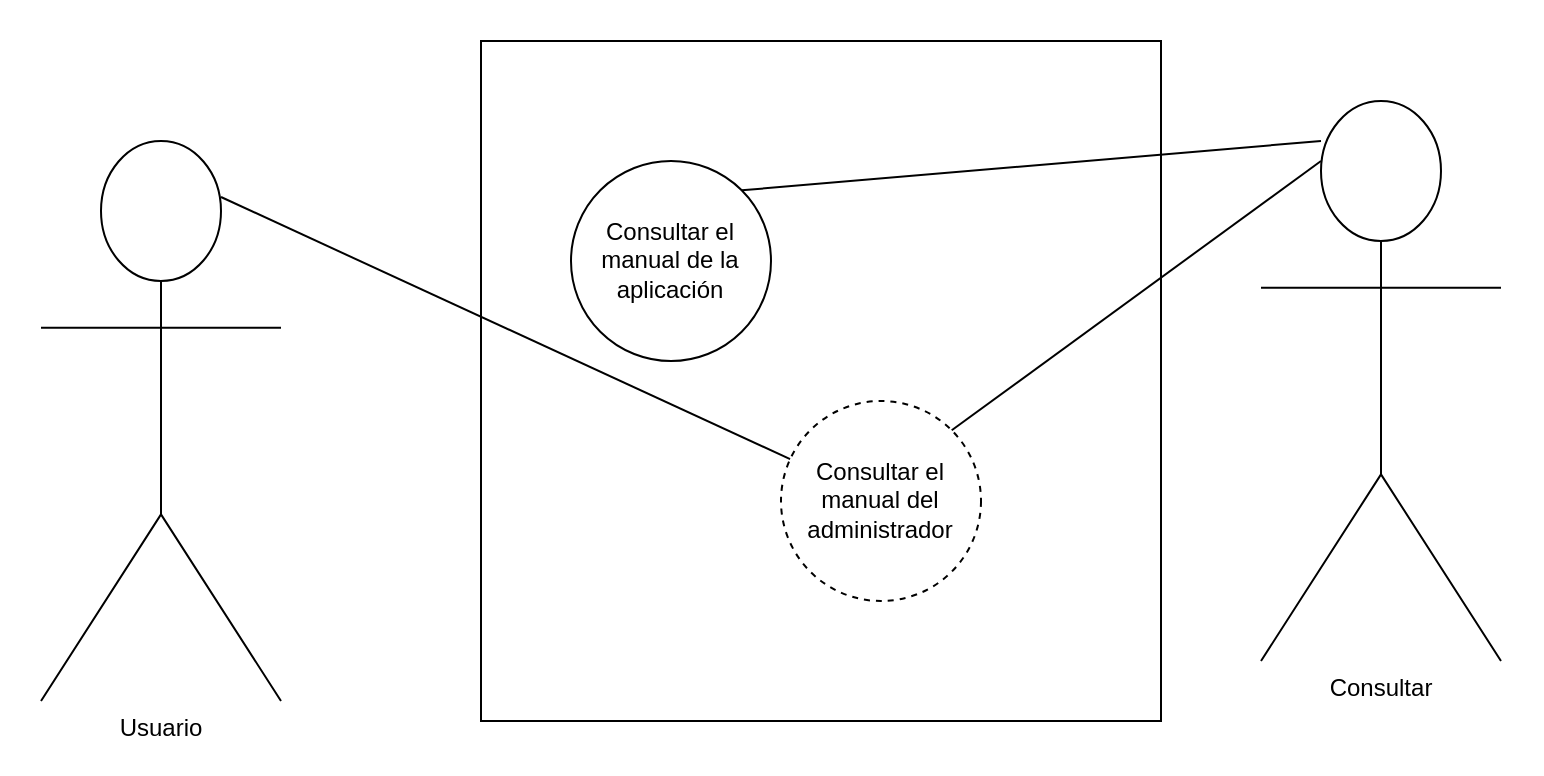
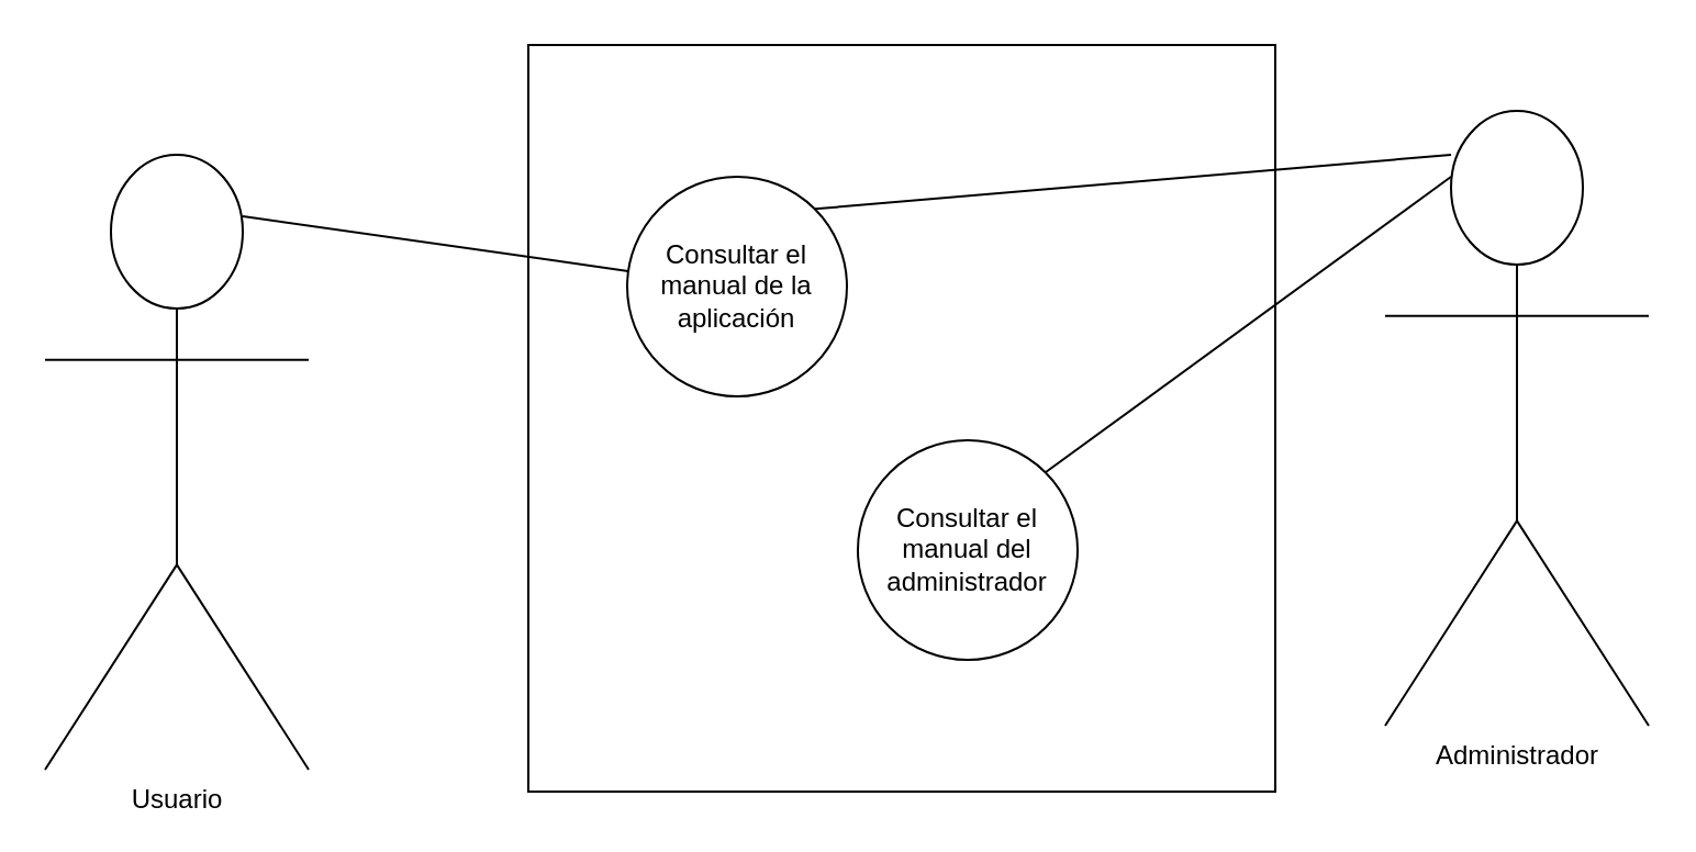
  <mxCell id="0" />
  <mxCell id="1" parent="0" />
  <mxCell id="2" value="&lt;div&gt;Usuario &lt;/div&gt;&lt;div&gt;&lt;br&gt;&lt;/div&gt;" style="shape=umlActor;verticalLabelPosition=bottom;verticalAlign=top;html=1;outlineConnect=0;" parent="1" vertex="1"><mxGeometry x="20" y="70" width="120" height="280" as="geometry" /></mxCell>
  <mxCell id="3" value="" style="whiteSpace=wrap;html=1;aspect=fixed;" parent="1" vertex="1"><mxGeometry x="240" y="20" width="340" height="340" as="geometry" /></mxCell>
  <mxCell id="4" value="Consultar el manual de la aplicación" style="ellipse;whiteSpace=wrap;html=1;aspect=fixed;" parent="1" vertex="1"><mxGeometry x="285" y="80" width="100" height="100" as="geometry" /></mxCell>
- <mxCell id="5" value="" style="endArrow=none;html=1;rounded=0;exitX=0.75;exitY=0.1;exitDx=0;exitDy=0;exitPerimeter=0;" parent="1" source="2" target="7" edge="1"><mxGeometry width="50" height="50" relative="1" as="geometry"><mxPoint x="340" y="330" as="sourcePoint" /><mxPoint x="390" y="280" as="targetPoint" /></mxGeometry></mxCell>
- <mxCell id="6" value="Consultar" style="shape=umlActor;verticalLabelPosition=bottom;verticalAlign=top;html=1;outlineConnect=0;" parent="1" vertex="1"><mxGeometry x="630" y="50" width="120" height="280" as="geometry" /></mxCell>
- <mxCell id="7" value="Consultar el manual del administrador " style="ellipse;whiteSpace=wrap;html=1;aspect=fixed;dashed=1;" parent="1" vertex="1"><mxGeometry x="390" y="200" width="100" height="100" as="geometry" /></mxCell>
+ <mxCell id="5" value="" style="endArrow=none;html=1;rounded=0;exitX=0.75;exitY=0.1;exitDx=0;exitDy=0;exitPerimeter=0;" parent="1" source="2" target="4" edge="1"><mxGeometry width="50" height="50" relative="1" as="geometry"><mxPoint x="340" y="330" as="sourcePoint" /><mxPoint x="390" y="280" as="targetPoint" /></mxGeometry></mxCell>
+ <mxCell id="6" value="Administrador" style="shape=umlActor;verticalLabelPosition=bottom;verticalAlign=top;html=1;outlineConnect=0;" parent="1" vertex="1"><mxGeometry x="630" y="50" width="120" height="280" as="geometry" /></mxCell>
+ <mxCell id="7" value="Consultar el manual del administrador " style="ellipse;whiteSpace=wrap;html=1;aspect=fixed;" parent="1" vertex="1"><mxGeometry x="390" y="200" width="100" height="100" as="geometry" /></mxCell>
  <mxCell id="8" value="" style="endArrow=none;html=1;rounded=0;entryX=1;entryY=0;entryDx=0;entryDy=0;" parent="1" target="7" edge="1"><mxGeometry width="50" height="50" relative="1" as="geometry"><mxPoint x="660" y="80" as="sourcePoint" /><mxPoint x="1010" y="280" as="targetPoint" /></mxGeometry></mxCell>
  <mxCell id="9" value="" style="endArrow=none;html=1;rounded=0;exitX=1;exitY=0;exitDx=0;exitDy=0;" parent="1" source="4" edge="1"><mxGeometry width="50" height="50" relative="1" as="geometry"><mxPoint x="430" y="370" as="sourcePoint" /><mxPoint x="660" y="70" as="targetPoint" /></mxGeometry></mxCell>
